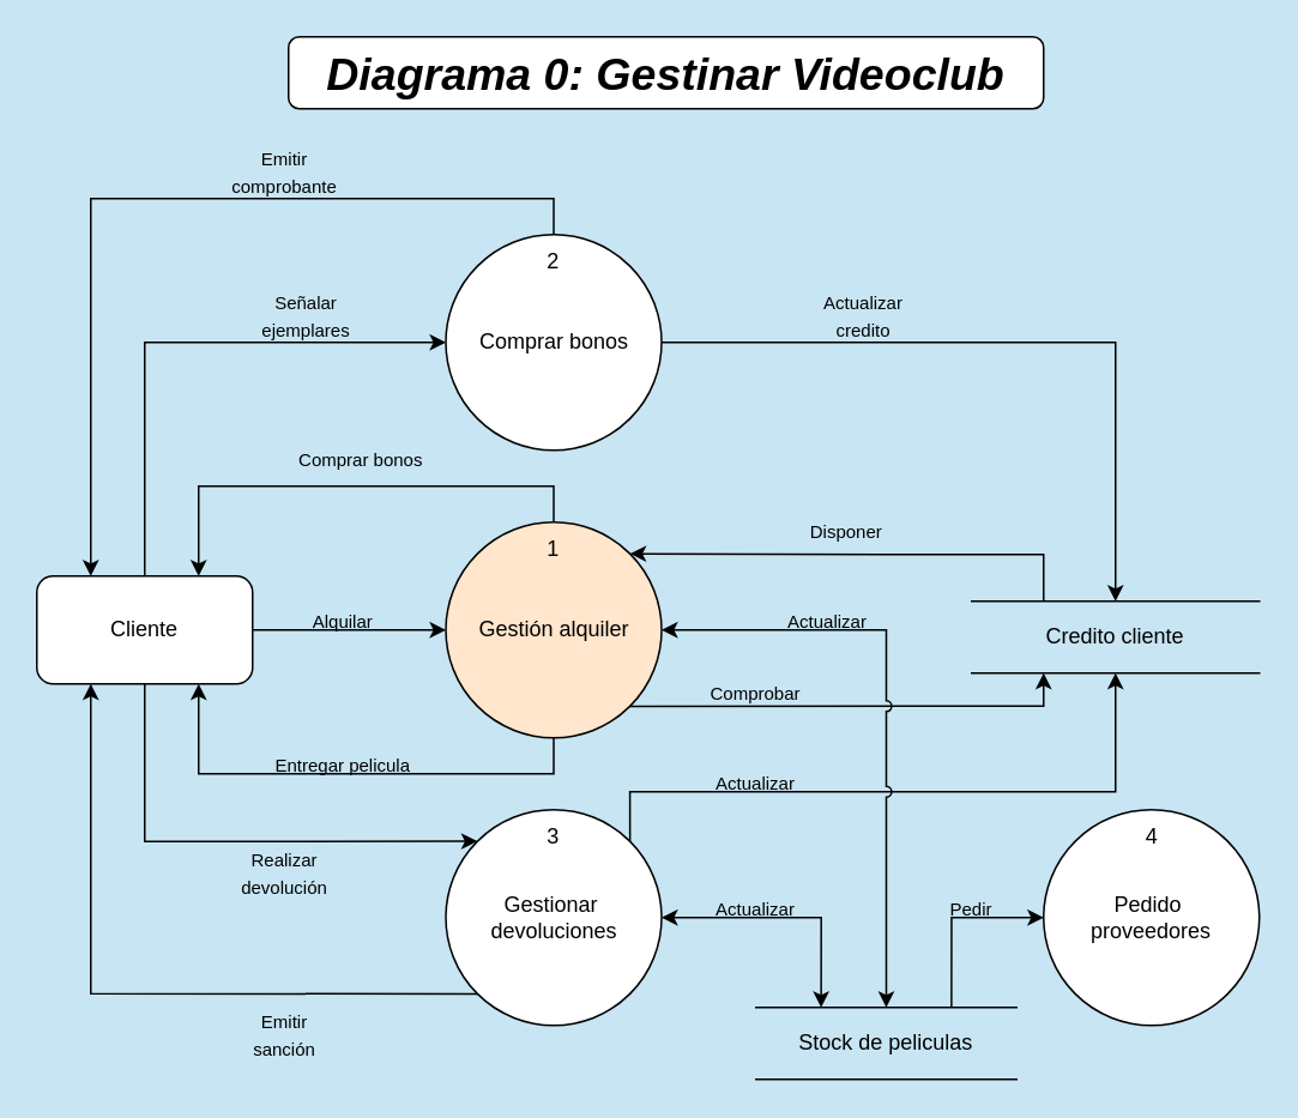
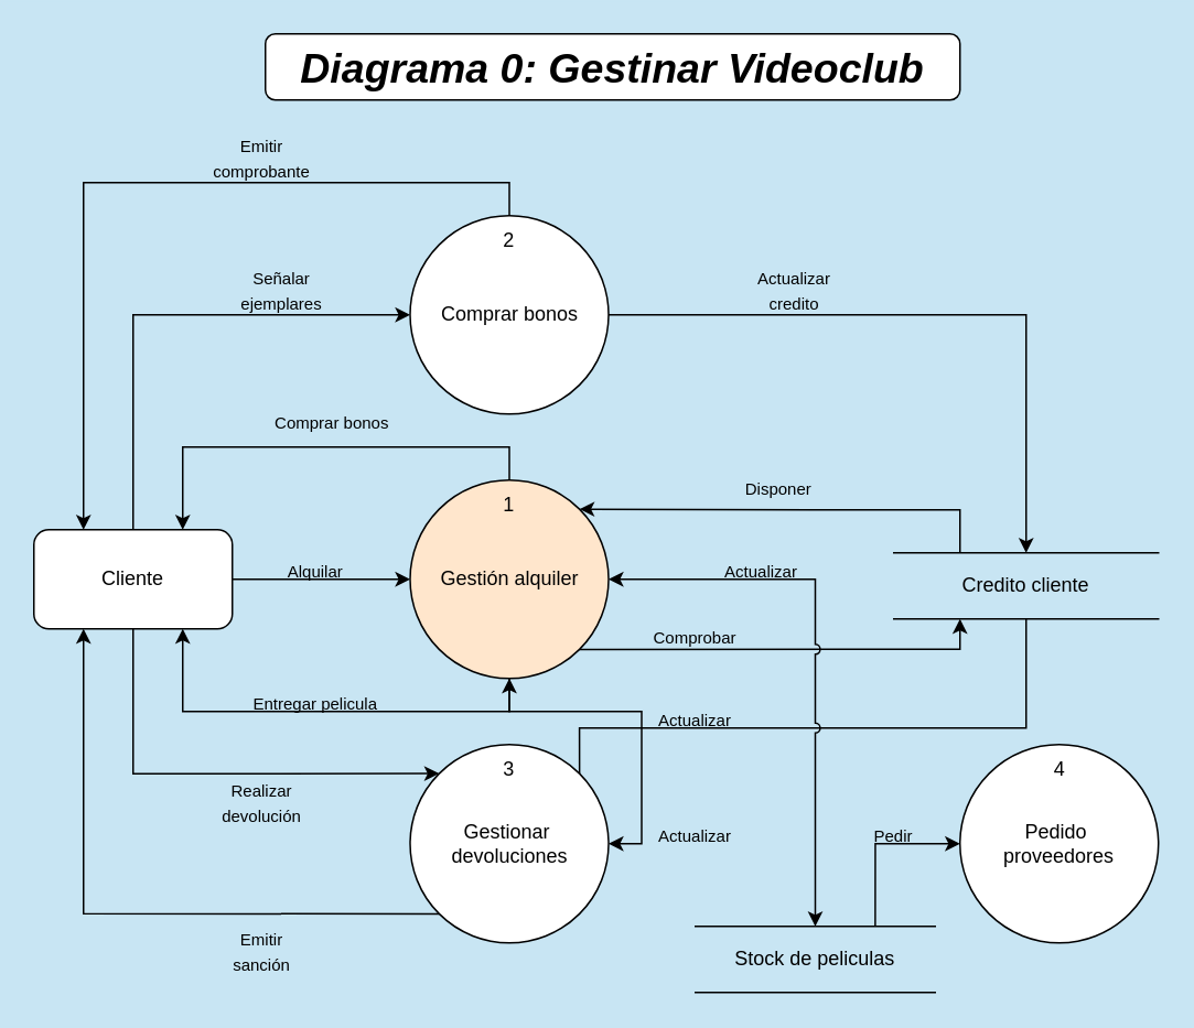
  <mxCell id="0" />
  <mxCell id="1" parent="0" />
  <mxCell id="2" value="&lt;font style=&quot;font-size: 25px;&quot;&gt;&lt;b&gt;&lt;i&gt;Diagrama 0: Gestinar Videoclub&lt;/i&gt;&lt;/b&gt;&lt;i&gt;&lt;br&gt;&lt;/i&gt;&lt;/font&gt;" style="rounded=1;whiteSpace=wrap;html=1;" parent="1" vertex="1"><mxGeometry x="160" y="20" width="420" height="40" as="geometry" /></mxCell>
  <mxCell id="3" style="edgeStyle=orthogonalEdgeStyle;rounded=0;orthogonalLoop=1;jettySize=auto;html=1;exitX=0.5;exitY=0;exitDx=0;exitDy=0;entryX=0;entryY=0.5;entryDx=0;entryDy=0;" parent="1" source="5" target="8" edge="1"><mxGeometry relative="1" as="geometry" /></mxCell>
  <mxCell id="4" style="edgeStyle=orthogonalEdgeStyle;rounded=0;orthogonalLoop=1;jettySize=auto;html=1;exitX=1;exitY=0.5;exitDx=0;exitDy=0;entryX=0;entryY=0.5;entryDx=0;entryDy=0;" parent="1" source="5" target="29" edge="1"><mxGeometry relative="1" as="geometry" /></mxCell>
  <mxCell id="5" value="Cliente" style="rounded=1;whiteSpace=wrap;html=1;" parent="1" vertex="1"><mxGeometry x="20" y="320" width="120" height="60" as="geometry" /></mxCell>
  <mxCell id="6" style="edgeStyle=orthogonalEdgeStyle;rounded=0;orthogonalLoop=1;jettySize=auto;html=1;exitX=0.5;exitY=0;exitDx=0;exitDy=0;entryX=0.25;entryY=0;entryDx=0;entryDy=0;" parent="1" source="8" target="5" edge="1"><mxGeometry relative="1" as="geometry" /></mxCell>
  <mxCell id="7" style="edgeStyle=orthogonalEdgeStyle;rounded=0;orthogonalLoop=1;jettySize=auto;html=1;exitX=1;exitY=0.5;exitDx=0;exitDy=0;entryX=0.5;entryY=0;entryDx=0;entryDy=0;" parent="1" source="8" target="12" edge="1"><mxGeometry relative="1" as="geometry" /></mxCell>
  <mxCell id="8" value="Comprar bonos" style="ellipse;whiteSpace=wrap;html=1;aspect=fixed;" parent="1" vertex="1"><mxGeometry x="247.5" y="130" width="120" height="120" as="geometry" /></mxCell>
  <mxCell id="9" value="&lt;font style=&quot;font-size: 10px;&quot;&gt;Señalar ejemplares&lt;/font&gt;" style="text;html=1;strokeColor=none;fillColor=none;align=center;verticalAlign=middle;whiteSpace=wrap;rounded=0;" parent="1" vertex="1"><mxGeometry x="140" y="160" width="60" height="30" as="geometry" /></mxCell>
  <mxCell id="10" value="&lt;div&gt;1&lt;/div&gt;" style="text;html=1;strokeColor=none;fillColor=none;align=center;verticalAlign=middle;whiteSpace=wrap;rounded=0;" parent="1" vertex="1"><mxGeometry x="295" y="300" width="25" height="10" as="geometry" /></mxCell>
  <mxCell id="11" style="edgeStyle=orthogonalEdgeStyle;rounded=0;orthogonalLoop=1;jettySize=auto;html=1;exitX=0.25;exitY=0;exitDx=0;exitDy=0;entryX=1;entryY=0;entryDx=0;entryDy=0;" parent="1" source="12" target="29" edge="1"><mxGeometry relative="1" as="geometry"><Array as="points"><mxPoint x="580" y="308" /><mxPoint x="490" y="308" /></Array></mxGeometry></mxCell>
  <mxCell id="12" value="Credito cliente" style="shape=partialRectangle;whiteSpace=wrap;html=1;left=0;right=0;fillColor=none;" parent="1" vertex="1"><mxGeometry x="540" y="334" width="160" height="40" as="geometry" /></mxCell>
  <mxCell id="13" value="&lt;font style=&quot;font-size: 10px;&quot;&gt;Emitir comprobante&lt;/font&gt;" style="text;html=1;strokeColor=none;fillColor=none;align=center;verticalAlign=middle;whiteSpace=wrap;rounded=0;" parent="1" vertex="1"><mxGeometry x="127.5" y="80" width="60" height="30" as="geometry" /></mxCell>
  <mxCell id="14" style="edgeStyle=orthogonalEdgeStyle;rounded=0;orthogonalLoop=1;jettySize=auto;html=1;exitX=0;exitY=0;exitDx=0;exitDy=0;entryX=0.5;entryY=1;entryDx=0;entryDy=0;startArrow=classic;startFill=1;endArrow=none;endFill=0;" parent="1" source="18" target="5" edge="1"><mxGeometry relative="1" as="geometry" /></mxCell>
  <mxCell id="15" style="edgeStyle=orthogonalEdgeStyle;rounded=0;orthogonalLoop=1;jettySize=auto;html=1;exitX=0;exitY=1;exitDx=0;exitDy=0;entryX=0.25;entryY=1;entryDx=0;entryDy=0;" parent="1" source="18" target="5" edge="1"><mxGeometry relative="1" as="geometry" /></mxCell>
- <mxCell id="16" style="rounded=0;orthogonalLoop=1;jettySize=auto;html=1;exitX=1;exitY=0.5;exitDx=0;exitDy=0;entryX=0.25;entryY=0;entryDx=0;entryDy=0;edgeStyle=orthogonalEdgeStyle;startArrow=classic;startFill=1;" parent="1" source="18" target="22" edge="1"><mxGeometry relative="1" as="geometry" /></mxCell>
- <mxCell id="17" style="edgeStyle=orthogonalEdgeStyle;rounded=0;orthogonalLoop=1;jettySize=auto;html=1;exitX=1;exitY=0;exitDx=0;exitDy=0;entryX=0.5;entryY=1;entryDx=0;entryDy=0;" parent="1" source="18" target="12" edge="1"><mxGeometry relative="1" as="geometry"><Array as="points"><mxPoint x="350" y="440" /><mxPoint x="620" y="440" /></Array></mxGeometry></mxCell>
+ <mxCell id="16" style="rounded=0;orthogonalLoop=1;jettySize=auto;html=1;exitX=1;exitY=0.5;exitDx=0;exitDy=0;edgeStyle=orthogonalEdgeStyle;startArrow=classic;startFill=1;" parent="1" source="18" target="29" edge="1"><mxGeometry relative="1" as="geometry" /></mxCell>
+ <mxCell id="17" style="edgeStyle=orthogonalEdgeStyle;rounded=0;orthogonalLoop=1;jettySize=auto;html=1;exitX=1;exitY=0;exitDx=0;exitDy=0;entryX=0.5;entryY=1;entryDx=0;entryDy=0;endArrow=none;" parent="1" source="18" target="12" edge="1"><mxGeometry relative="1" as="geometry"><Array as="points"><mxPoint x="350" y="440" /><mxPoint x="620" y="440" /></Array></mxGeometry></mxCell>
  <mxCell id="18" value="&lt;div&gt;Gestionar&amp;nbsp;&lt;/div&gt;&lt;div&gt;devoluciones&lt;/div&gt;" style="ellipse;whiteSpace=wrap;html=1;aspect=fixed;" parent="1" vertex="1"><mxGeometry x="247.5" y="450" width="120" height="120" as="geometry" /></mxCell>
  <mxCell id="19" value="&lt;font style=&quot;font-size: 10px;&quot;&gt;Realizar devolución&lt;/font&gt;" style="text;html=1;strokeColor=none;fillColor=none;align=center;verticalAlign=middle;whiteSpace=wrap;rounded=0;" parent="1" vertex="1"><mxGeometry x="127.5" y="470" width="60" height="30" as="geometry" /></mxCell>
  <mxCell id="20" value="3" style="text;html=1;strokeColor=none;fillColor=none;align=center;verticalAlign=middle;whiteSpace=wrap;rounded=0;" parent="1" vertex="1"><mxGeometry x="295" y="460" width="25" height="10" as="geometry" /></mxCell>
  <mxCell id="21" value="&lt;font style=&quot;font-size: 10px;&quot;&gt;Emitir sanción&lt;/font&gt;" style="text;html=1;strokeColor=none;fillColor=none;align=center;verticalAlign=middle;whiteSpace=wrap;rounded=0;" parent="1" vertex="1"><mxGeometry x="127.5" y="560" width="60" height="30" as="geometry" /></mxCell>
  <mxCell id="22" value="Stock de peliculas" style="shape=partialRectangle;whiteSpace=wrap;html=1;left=0;right=0;fillColor=none;" parent="1" vertex="1"><mxGeometry x="420" y="560" width="145" height="40" as="geometry" /></mxCell>
  <mxCell id="23" style="rounded=0;orthogonalLoop=1;jettySize=auto;html=1;exitX=0;exitY=0.5;exitDx=0;exitDy=0;entryX=0.75;entryY=0;entryDx=0;entryDy=0;startArrow=classic;startFill=1;endArrow=none;endFill=0;edgeStyle=orthogonalEdgeStyle;" parent="1" source="24" target="22" edge="1"><mxGeometry relative="1" as="geometry" /></mxCell>
  <mxCell id="24" value="&lt;div&gt;Pedido&amp;nbsp;&lt;/div&gt;&lt;div&gt;proveedores&lt;/div&gt;" style="ellipse;whiteSpace=wrap;html=1;aspect=fixed;" parent="1" vertex="1"><mxGeometry x="580" y="450" width="120" height="120" as="geometry" /></mxCell>
  <mxCell id="25" style="edgeStyle=orthogonalEdgeStyle;rounded=0;orthogonalLoop=1;jettySize=auto;html=1;exitX=1;exitY=1;exitDx=0;exitDy=0;entryX=0.25;entryY=1;entryDx=0;entryDy=0;" parent="1" source="29" target="12" edge="1"><mxGeometry relative="1" as="geometry"><Array as="points"><mxPoint x="580" y="392" /></Array></mxGeometry></mxCell>
  <mxCell id="26" style="edgeStyle=orthogonalEdgeStyle;rounded=0;orthogonalLoop=1;jettySize=auto;html=1;exitX=0.5;exitY=0;exitDx=0;exitDy=0;entryX=0.75;entryY=0;entryDx=0;entryDy=0;" parent="1" source="29" target="5" edge="1"><mxGeometry relative="1" as="geometry" /></mxCell>
  <mxCell id="27" style="edgeStyle=orthogonalEdgeStyle;rounded=0;orthogonalLoop=1;jettySize=auto;html=1;exitX=0.5;exitY=1;exitDx=0;exitDy=0;entryX=0.75;entryY=1;entryDx=0;entryDy=0;" parent="1" source="29" target="5" edge="1"><mxGeometry relative="1" as="geometry" /></mxCell>
  <mxCell id="28" style="edgeStyle=orthogonalEdgeStyle;rounded=0;orthogonalLoop=1;jettySize=auto;html=1;exitX=1;exitY=0.5;exitDx=0;exitDy=0;jumpStyle=arc;startArrow=classic;startFill=1;" parent="1" source="29" target="22" edge="1"><mxGeometry relative="1" as="geometry" /></mxCell>
  <mxCell id="29" value="Gestión alquiler" style="ellipse;whiteSpace=wrap;html=1;aspect=fixed;fillColor=#ffe6cc;" parent="1" vertex="1"><mxGeometry x="247.5" y="290" width="120" height="120" as="geometry" /></mxCell>
  <mxCell id="30" value="&lt;font style=&quot;font-size: 10px;&quot;&gt;Actualizar credito&lt;/font&gt;" style="text;html=1;strokeColor=none;fillColor=none;align=center;verticalAlign=middle;whiteSpace=wrap;rounded=0;" parent="1" vertex="1"><mxGeometry x="450" y="160" width="60" height="30" as="geometry" /></mxCell>
  <mxCell id="31" value="&lt;font style=&quot;font-size: 10px;&quot;&gt;Comprobar&lt;/font&gt;" style="text;html=1;strokeColor=none;fillColor=none;align=center;verticalAlign=middle;whiteSpace=wrap;rounded=0;" parent="1" vertex="1"><mxGeometry x="390" y="370" width="60" height="30" as="geometry" /></mxCell>
  <mxCell id="32" value="&lt;font style=&quot;font-size: 10px;&quot;&gt;Alquilar&lt;/font&gt;" style="text;html=1;align=center;verticalAlign=middle;resizable=0;points=[];autosize=1;strokeColor=none;fillColor=none;" parent="1" vertex="1"><mxGeometry x="160" y="330" width="60" height="30" as="geometry" /></mxCell>
  <mxCell id="33" value="&lt;font style=&quot;font-size: 10px;&quot;&gt;Disponer&lt;/font&gt;" style="text;html=1;align=center;verticalAlign=middle;resizable=0;points=[];autosize=1;strokeColor=none;fillColor=none;" parent="1" vertex="1"><mxGeometry x="440" y="280" width="60" height="30" as="geometry" /></mxCell>
  <mxCell id="34" value="&lt;div style=&quot;font-size: 11px;&quot;&gt;&lt;font style=&quot;font-size: 10px;&quot;&gt;Comprar bonos&lt;/font&gt;&lt;/div&gt;" style="text;html=1;align=center;verticalAlign=middle;resizable=0;points=[];autosize=1;strokeColor=none;fillColor=none;" parent="1" vertex="1"><mxGeometry x="155" y="240" width="90" height="30" as="geometry" /></mxCell>
  <mxCell id="35" value="1" style="text;html=1;strokeColor=none;fillColor=none;align=center;verticalAlign=middle;whiteSpace=wrap;rounded=0;" parent="1" vertex="1"><mxGeometry x="295" y="300" width="25" height="10" as="geometry" /></mxCell>
  <mxCell id="36" value="2" style="text;html=1;strokeColor=none;fillColor=none;align=center;verticalAlign=middle;whiteSpace=wrap;rounded=0;" parent="1" vertex="1"><mxGeometry x="295" y="140" width="25" height="10" as="geometry" /></mxCell>
  <mxCell id="37" value="&lt;font style=&quot;font-size: 10px;&quot;&gt;Actualizar&lt;/font&gt;" style="text;html=1;strokeColor=none;fillColor=none;align=center;verticalAlign=middle;whiteSpace=wrap;rounded=0;" parent="1" vertex="1"><mxGeometry x="390" y="490" width="60" height="30" as="geometry" /></mxCell>
  <mxCell id="38" value="&lt;font style=&quot;font-size: 10px;&quot;&gt;Pedir&lt;/font&gt;" style="text;html=1;strokeColor=none;fillColor=none;align=center;verticalAlign=middle;whiteSpace=wrap;rounded=0;" parent="1" vertex="1"><mxGeometry x="510" y="490" width="60" height="30" as="geometry" /></mxCell>
  <mxCell id="39" value="&lt;font style=&quot;font-size: 10px;&quot;&gt;Entregar pelicula&lt;/font&gt;" style="text;html=1;align=center;verticalAlign=middle;resizable=0;points=[];autosize=1;strokeColor=none;fillColor=none;" parent="1" vertex="1"><mxGeometry x="140" y="410" width="100" height="30" as="geometry" /></mxCell>
  <mxCell id="40" value="4" style="text;html=1;strokeColor=none;fillColor=none;align=center;verticalAlign=middle;whiteSpace=wrap;rounded=0;" parent="1" vertex="1"><mxGeometry x="627.5" y="460" width="25" height="10" as="geometry" /></mxCell>
  <mxCell id="41" value="&lt;font style=&quot;font-size: 10px;&quot;&gt;Actualizar&lt;/font&gt;" style="text;html=1;strokeColor=none;fillColor=none;align=center;verticalAlign=middle;whiteSpace=wrap;rounded=0;" parent="1" vertex="1"><mxGeometry x="390" y="420" width="60" height="30" as="geometry" /></mxCell>
  <mxCell id="42" value="&lt;font style=&quot;font-size: 10px;&quot;&gt;Actualizar&lt;/font&gt;" style="text;html=1;strokeColor=none;fillColor=none;align=center;verticalAlign=middle;whiteSpace=wrap;rounded=0;" parent="1" vertex="1"><mxGeometry x="430" y="330" width="60" height="30" as="geometry" /></mxCell>
